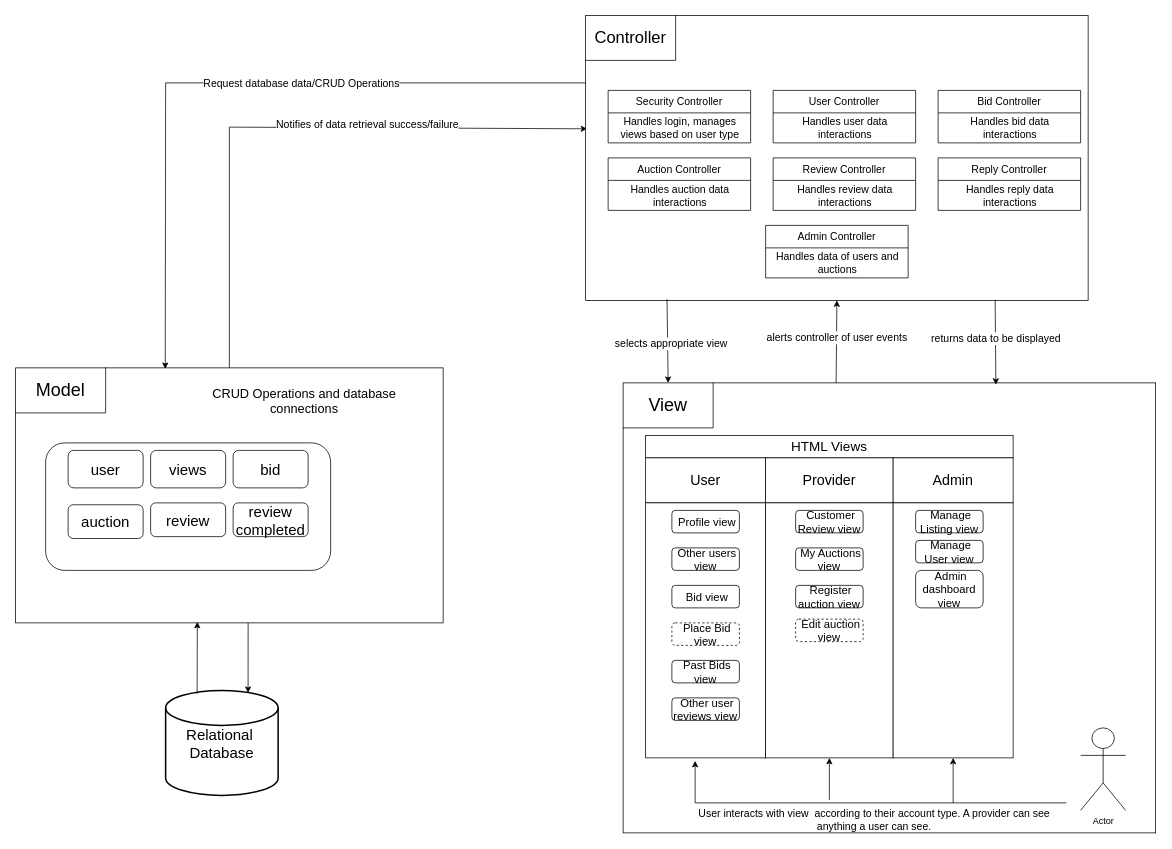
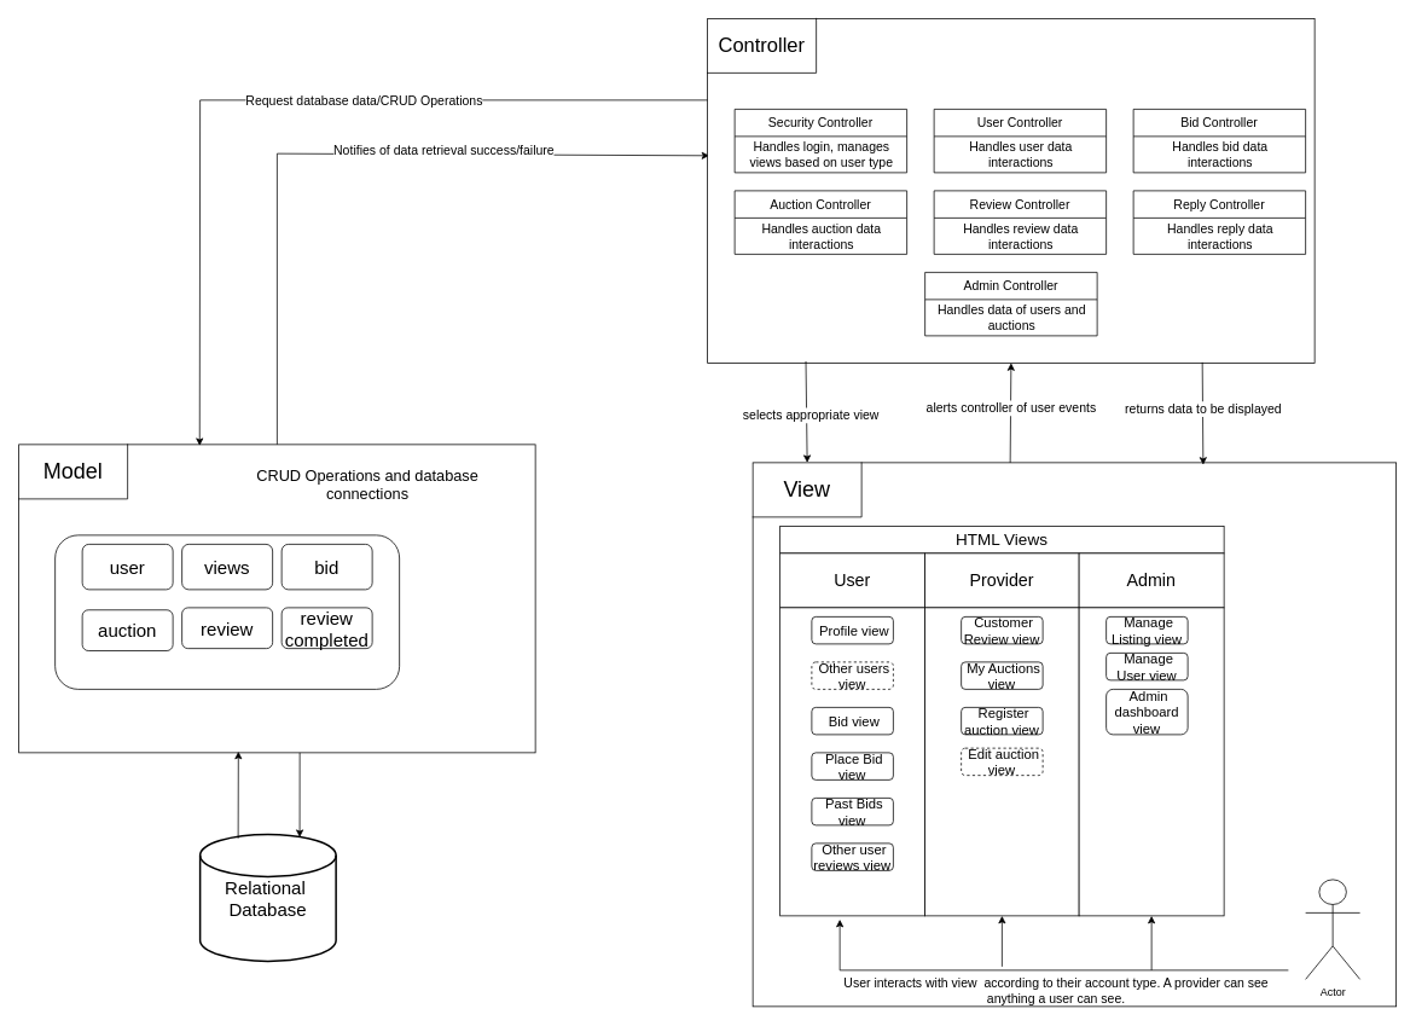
  <mxCell id="0" />
  <mxCell id="1" parent="0" />
  <mxCell id="2" style="edgeStyle=none;rounded=0;orthogonalLoop=1;jettySize=auto;html=1;exitX=0.5;exitY=0;exitDx=0;exitDy=0;entryX=0.003;entryY=0.398;entryDx=0;entryDy=0;entryPerimeter=0;" parent="1" source="4" target="9" edge="1"><mxGeometry relative="1" as="geometry"><mxPoint x="304.667" y="180" as="targetPoint" /><Array as="points"><mxPoint x="305" y="169" /></Array></mxGeometry></mxCell>
  <mxCell id="3" value="&lt;font style=&quot;font-size: 14px;&quot;&gt;Notifies of data retrieval success/failure&lt;/font&gt;" style="edgeLabel;html=1;align=center;verticalAlign=middle;resizable=0;points=[];" parent="2" vertex="1" connectable="0"><mxGeometry x="0.261" y="4" relative="1" as="geometry"><mxPoint x="1" as="offset" /></mxGeometry></mxCell>
  <mxCell id="4" value="" style="rounded=0;whiteSpace=wrap;html=1;" parent="1" vertex="1"><mxGeometry x="20" y="490" width="570" height="340" as="geometry" /></mxCell>
  <mxCell id="5" style="edgeStyle=none;rounded=0;orthogonalLoop=1;jettySize=auto;html=1;entryX=0.35;entryY=0.004;entryDx=0;entryDy=0;entryPerimeter=0;" parent="1" target="4" edge="1"><mxGeometry relative="1" as="geometry"><mxPoint x="220" y="460" as="targetPoint" /><mxPoint x="790" y="110" as="sourcePoint" /><Array as="points"><mxPoint x="220" y="110" /></Array></mxGeometry></mxCell>
  <mxCell id="6" value="&lt;font style=&quot;font-size: 14px;&quot;&gt;Request database data/CRUD Operations&lt;/font&gt;" style="edgeLabel;html=1;align=center;verticalAlign=middle;resizable=0;points=[];" parent="5" vertex="1" connectable="0"><mxGeometry x="0.057" relative="1" as="geometry"><mxPoint x="113" as="offset" /></mxGeometry></mxCell>
  <mxCell id="7" style="edgeStyle=none;rounded=0;orthogonalLoop=1;jettySize=auto;html=1;exitX=0.4;exitY=0.002;exitDx=0;exitDy=0;entryX=0.5;entryY=1;entryDx=0;entryDy=0;exitPerimeter=0;" parent="1" source="10" target="9" edge="1"><mxGeometry relative="1" as="geometry"><mxPoint x="1115" y="509" as="targetPoint" /></mxGeometry></mxCell>
  <mxCell id="8" value="alerts controller of user events" style="edgeLabel;html=1;align=center;verticalAlign=middle;resizable=0;points=[];fontSize=14;" parent="7" vertex="1" connectable="0"><mxGeometry x="0.089" relative="1" as="geometry"><mxPoint y="-1" as="offset" /></mxGeometry></mxCell>
  <mxCell id="9" value="" style="rounded=0;whiteSpace=wrap;html=1;" parent="1" vertex="1"><mxGeometry x="780" y="20" width="670" height="380" as="geometry" /></mxCell>
  <mxCell id="10" value="" style="rounded=0;whiteSpace=wrap;html=1;" parent="1" vertex="1"><mxGeometry x="830" y="510" width="710" height="600" as="geometry" /></mxCell>
  <mxCell id="11" value="" style="shape=partialRectangle;whiteSpace=wrap;html=1;top=0;left=0;fillColor=none;" parent="1" vertex="1"><mxGeometry x="20" y="490" width="120" height="60" as="geometry" /></mxCell>
  <mxCell id="12" value="&lt;font style=&quot;font-size: 24px;&quot;&gt;Model&lt;/font&gt;" style="text;html=1;align=center;verticalAlign=middle;whiteSpace=wrap;rounded=0;" parent="1" vertex="1"><mxGeometry x="20" y="490" width="120" height="60" as="geometry" /></mxCell>
  <mxCell id="13" value="" style="shape=partialRectangle;whiteSpace=wrap;html=1;top=0;left=0;fillColor=none;" parent="1" vertex="1"><mxGeometry x="780" y="20" width="120" height="60" as="geometry" /></mxCell>
  <mxCell id="14" value="&lt;font style=&quot;font-size: 22px;&quot;&gt;Controller&lt;/font&gt;" style="text;html=1;align=center;verticalAlign=middle;whiteSpace=wrap;rounded=0;" parent="1" vertex="1"><mxGeometry x="780" y="20" width="120" height="60" as="geometry" /></mxCell>
  <mxCell id="15" value="" style="shape=partialRectangle;whiteSpace=wrap;html=1;top=0;left=0;fillColor=none;" parent="1" vertex="1"><mxGeometry x="830" y="510" width="120" height="60" as="geometry" /></mxCell>
  <mxCell id="16" value="&lt;font style=&quot;font-size: 24px;&quot;&gt;View&lt;/font&gt;" style="text;html=1;align=center;verticalAlign=middle;whiteSpace=wrap;rounded=0;" parent="1" vertex="1"><mxGeometry x="830" y="510" width="120" height="60" as="geometry" /></mxCell>
  <mxCell id="17" value="" style="rounded=1;whiteSpace=wrap;html=1;" parent="1" vertex="1"><mxGeometry x="60" y="590" width="380" height="170" as="geometry" /></mxCell>
  <mxCell id="18" value="&lt;div style=&quot;font-size: 20px;&quot;&gt;&lt;font style=&quot;font-size: 20px;&quot;&gt;Relational&amp;nbsp;&lt;/font&gt;&lt;/div&gt;&lt;div style=&quot;font-size: 20px;&quot;&gt;&lt;font style=&quot;font-size: 20px;&quot;&gt;Database&lt;/font&gt;&lt;/div&gt;" style="strokeWidth=2;html=1;shape=mxgraph.flowchart.database;whiteSpace=wrap;" parent="1" vertex="1"><mxGeometry x="220" y="920" width="150" height="140" as="geometry" /></mxCell>
  <mxCell id="19" style="edgeStyle=none;rounded=0;orthogonalLoop=1;jettySize=auto;html=1;entryX=0.733;entryY=0.024;entryDx=0;entryDy=0;entryPerimeter=0;" parent="1" target="18" edge="1"><mxGeometry relative="1" as="geometry"><mxPoint x="330" y="830" as="sourcePoint" /></mxGeometry></mxCell>
  <mxCell id="20" style="edgeStyle=none;rounded=0;orthogonalLoop=1;jettySize=auto;html=1;exitX=0.28;exitY=0.033;exitDx=0;exitDy=0;exitPerimeter=0;entryX=0.425;entryY=0.996;entryDx=0;entryDy=0;entryPerimeter=0;" parent="1" source="18" target="4" edge="1"><mxGeometry relative="1" as="geometry" /></mxCell>
  <mxCell id="21" style="edgeStyle=none;rounded=0;orthogonalLoop=1;jettySize=auto;html=1;exitX=0.162;exitY=0.995;exitDx=0;exitDy=0;entryX=0.5;entryY=0;entryDx=0;entryDy=0;exitPerimeter=0;" parent="1" source="9" target="16" edge="1"><mxGeometry relative="1" as="geometry"><mxPoint x="921" y="410" as="targetPoint" /></mxGeometry></mxCell>
  <mxCell id="22" value="selects appropriate view" style="edgeLabel;html=1;align=center;verticalAlign=middle;resizable=0;points=[];fontSize=14;" parent="21" vertex="1" connectable="0"><mxGeometry x="0.059" y="4" relative="1" as="geometry"><mxPoint as="offset" /></mxGeometry></mxCell>
  <mxCell id="23" style="edgeStyle=none;rounded=0;orthogonalLoop=1;jettySize=auto;html=1;entryX=0.7;entryY=0.004;entryDx=0;entryDy=0;entryPerimeter=0;exitX=0.815;exitY=0.998;exitDx=0;exitDy=0;exitPerimeter=0;" parent="1" source="9" target="10" edge="1"><mxGeometry relative="1" as="geometry"><mxPoint x="1325" y="510" as="sourcePoint" /></mxGeometry></mxCell>
  <mxCell id="24" value="returns data to be displayed" style="edgeLabel;html=1;align=center;verticalAlign=middle;resizable=0;points=[];fontSize=14;" parent="23" vertex="1" connectable="0"><mxGeometry x="-0.107" relative="1" as="geometry"><mxPoint as="offset" /></mxGeometry></mxCell>
  <mxCell id="25" value="&lt;font style=&quot;font-size: 18px;&quot;&gt;HTML Views&lt;/font&gt;" style="rounded=0;whiteSpace=wrap;html=1;" parent="1" vertex="1"><mxGeometry x="860" y="580" width="490" height="30" as="geometry" /></mxCell>
  <mxCell id="26" value="&lt;font style=&quot;font-size: 19px;&quot;&gt;User&lt;/font&gt;" style="rounded=0;whiteSpace=wrap;html=1;" parent="1" vertex="1"><mxGeometry x="860" y="610" width="160" height="60" as="geometry" /></mxCell>
  <mxCell id="27" value="&lt;font style=&quot;font-size: 19px;&quot;&gt;Provider&lt;/font&gt;" style="rounded=0;whiteSpace=wrap;html=1;" parent="1" vertex="1"><mxGeometry x="1020" y="610" width="170" height="60" as="geometry" /></mxCell>
  <mxCell id="28" value="&lt;font style=&quot;font-size: 19px;&quot;&gt;Admin&lt;/font&gt;" style="rounded=0;whiteSpace=wrap;html=1;" parent="1" vertex="1"><mxGeometry x="1190" y="610" width="160" height="60" as="geometry" /></mxCell>
  <mxCell id="29" value="" style="rounded=0;whiteSpace=wrap;html=1;" parent="1" vertex="1"><mxGeometry x="860" y="670" width="160" height="340" as="geometry" /></mxCell>
  <mxCell id="30" value="" style="rounded=0;whiteSpace=wrap;html=1;" parent="1" vertex="1"><mxGeometry x="1020" y="670" width="170" height="340" as="geometry" /></mxCell>
  <mxCell id="31" value="" style="rounded=0;whiteSpace=wrap;html=1;" parent="1" vertex="1"><mxGeometry x="1190" y="670" width="160" height="340" as="geometry" /></mxCell>
  <mxCell id="32" value="&lt;div&gt;&lt;font style=&quot;font-size: 15px;&quot;&gt;&amp;nbsp;Bid view&lt;/font&gt;&lt;/div&gt;" style="rounded=1;whiteSpace=wrap;html=1;" parent="1" vertex="1"><mxGeometry x="895" y="780" width="90" height="30" as="geometry" /></mxCell>
  <mxCell id="33" value="&lt;font style=&quot;font-size: 15px;&quot;&gt;&amp;nbsp;Profile view&lt;/font&gt;" style="rounded=1;whiteSpace=wrap;html=1;" parent="1" vertex="1"><mxGeometry x="895" y="680" width="90" height="30" as="geometry" /></mxCell>
  <mxCell id="34" value="&lt;font style=&quot;font-size: 15px;&quot;&gt;&amp;nbsp;Past Bids view&lt;/font&gt;" style="rounded=1;whiteSpace=wrap;html=1;" parent="1" vertex="1"><mxGeometry x="895" y="880" width="90" height="30" as="geometry" /></mxCell>
- <mxCell id="35" value="&lt;font style=&quot;font-size: 15px;&quot;&gt;&amp;nbsp;Other users view&lt;/font&gt;" style="rounded=1;whiteSpace=wrap;html=1;" parent="1" vertex="1"><mxGeometry x="895" y="730" width="90" height="30" as="geometry" /></mxCell>
+ <mxCell id="35" value="&lt;font style=&quot;font-size: 15px;&quot;&gt;&amp;nbsp;Other users view&lt;/font&gt;" style="rounded=1;whiteSpace=wrap;html=1;dashed=1;" parent="1" vertex="1"><mxGeometry x="895" y="730" width="90" height="30" as="geometry" /></mxCell>
  <mxCell id="36" value="&lt;font style=&quot;font-size: 15px;&quot;&gt;&amp;nbsp;Other user reviews view&lt;/font&gt;" style="rounded=1;whiteSpace=wrap;html=1;" parent="1" vertex="1"><mxGeometry x="895" y="930" width="90" height="30" as="geometry" /></mxCell>
- <mxCell id="37" value="&lt;font style=&quot;font-size: 15px;&quot;&gt;&amp;nbsp;Place Bid view&lt;/font&gt;" style="rounded=1;whiteSpace=wrap;html=1;dashed=1;" parent="1" vertex="1"><mxGeometry x="895" y="830" width="90" height="30" as="geometry" /></mxCell>
+ <mxCell id="37" value="&lt;font style=&quot;font-size: 15px;&quot;&gt;&amp;nbsp;Place Bid view&lt;/font&gt;" style="rounded=1;whiteSpace=wrap;html=1;" parent="1" vertex="1"><mxGeometry x="895" y="830" width="90" height="30" as="geometry" /></mxCell>
  <mxCell id="38" value="&lt;font style=&quot;font-size: 15px;&quot;&gt;&amp;nbsp;Customer Review view&lt;/font&gt;" style="rounded=1;whiteSpace=wrap;html=1;" parent="1" vertex="1"><mxGeometry x="1060" y="680" width="90" height="30" as="geometry" /></mxCell>
  <mxCell id="39" value="&lt;font style=&quot;font-size: 15px;&quot;&gt;&amp;nbsp;My Auctions view&lt;/font&gt;" style="rounded=1;whiteSpace=wrap;html=1;" parent="1" vertex="1"><mxGeometry x="1060" y="730" width="90" height="30" as="geometry" /></mxCell>
  <mxCell id="40" value="&lt;font style=&quot;font-size: 15px;&quot;&gt;&amp;nbsp;Register auction view&lt;/font&gt;" style="rounded=1;whiteSpace=wrap;html=1;" parent="1" vertex="1"><mxGeometry x="1060" y="780" width="90" height="30" as="geometry" /></mxCell>
  <mxCell id="41" value="&lt;font style=&quot;font-size: 15px;&quot;&gt;&amp;nbsp;Edit auction view&lt;/font&gt;" style="rounded=1;whiteSpace=wrap;html=1;dashed=1;" parent="1" vertex="1"><mxGeometry x="1060" y="825" width="90" height="30" as="geometry" /></mxCell>
  <mxCell id="42" value="&lt;font style=&quot;font-size: 15px;&quot;&gt;&amp;nbsp;Manage Listing view&lt;/font&gt;" style="rounded=1;whiteSpace=wrap;html=1;" parent="1" vertex="1"><mxGeometry x="1220" y="680" width="90" height="30" as="geometry" /></mxCell>
  <mxCell id="43" value="&lt;font style=&quot;font-size: 15px;&quot;&gt;&amp;nbsp;Manage User view&lt;/font&gt;" style="rounded=1;whiteSpace=wrap;html=1;" parent="1" vertex="1"><mxGeometry x="1220" y="720" width="90" height="30" as="geometry" /></mxCell>
  <mxCell id="44" value="&lt;font style=&quot;font-size: 15px;&quot;&gt;&amp;nbsp;Admin dashboard view&lt;/font&gt;" style="rounded=1;whiteSpace=wrap;html=1;" parent="1" vertex="1"><mxGeometry x="1220" y="760" width="90" height="50" as="geometry" /></mxCell>
  <mxCell id="45" value="&lt;font style=&quot;font-size: 20px;&quot;&gt;user&lt;/font&gt;" style="rounded=1;whiteSpace=wrap;html=1;" parent="1" vertex="1"><mxGeometry x="90" y="600" width="100" height="50" as="geometry" /></mxCell>
  <mxCell id="46" value="&lt;div&gt;&lt;font style=&quot;font-size: 20px;&quot;&gt;views&lt;/font&gt;&lt;/div&gt;" style="rounded=1;whiteSpace=wrap;html=1;" parent="1" vertex="1"><mxGeometry x="200" y="600" width="100" height="50" as="geometry" /></mxCell>
  <mxCell id="47" value="&lt;font style=&quot;font-size: 20px;&quot;&gt;bid&lt;/font&gt;" style="rounded=1;whiteSpace=wrap;html=1;" parent="1" vertex="1"><mxGeometry x="310" y="600" width="100" height="50" as="geometry" /></mxCell>
  <mxCell id="48" value="&lt;font style=&quot;font-size: 20px;&quot;&gt;auction&lt;/font&gt;" style="rounded=1;whiteSpace=wrap;html=1;" parent="1" vertex="1"><mxGeometry x="90" y="672.5" width="100" height="45" as="geometry" /></mxCell>
  <mxCell id="49" value="&lt;font style=&quot;font-size: 20px;&quot;&gt;review&lt;/font&gt;" style="rounded=1;whiteSpace=wrap;html=1;" parent="1" vertex="1"><mxGeometry x="200" y="670" width="100" height="45" as="geometry" /></mxCell>
  <mxCell id="50" value="&lt;font style=&quot;font-size: 17px;&quot;&gt;CRUD Operations and database connections&lt;/font&gt;" style="text;html=1;align=center;verticalAlign=middle;whiteSpace=wrap;rounded=0;" parent="1" vertex="1"><mxGeometry x="270" y="520" width="270" height="30" as="geometry" /></mxCell>
  <mxCell id="51" value="Security Controller" style="swimlane;fontStyle=0;childLayout=stackLayout;horizontal=1;startSize=30;horizontalStack=0;resizeParent=1;resizeParentMax=0;resizeLast=0;collapsible=1;marginBottom=0;whiteSpace=wrap;html=1;fontSize=14;" parent="1" vertex="1"><mxGeometry x="810" y="120" width="190" height="70" as="geometry" /></mxCell>
  <mxCell id="52" value="&lt;div style=&quot;font-size: 14px;&quot; align=&quot;center&quot;&gt;Handles login, manages views based on user type&lt;br style=&quot;font-size: 14px;&quot;&gt;&lt;/div&gt;" style="text;strokeColor=none;fillColor=none;align=left;verticalAlign=middle;spacingLeft=4;spacingRight=4;overflow=hidden;points=[[0,0.5],[1,0.5]];portConstraint=eastwest;rotatable=0;whiteSpace=wrap;html=1;fontSize=14;" parent="51" vertex="1"><mxGeometry y="30" width="190" height="40" as="geometry" /></mxCell>
  <mxCell id="53" value="User Controller" style="swimlane;fontStyle=0;childLayout=stackLayout;horizontal=1;startSize=30;horizontalStack=0;resizeParent=1;resizeParentMax=0;resizeLast=0;collapsible=1;marginBottom=0;whiteSpace=wrap;html=1;fontSize=14;" parent="1" vertex="1"><mxGeometry x="1030" y="120" width="190" height="70" as="geometry" /></mxCell>
  <mxCell id="54" value="&lt;div style=&quot;font-size: 14px;&quot; align=&quot;center&quot;&gt;Handles user data interactions&lt;br style=&quot;font-size: 14px;&quot;&gt;&lt;/div&gt;" style="text;strokeColor=none;fillColor=none;align=left;verticalAlign=middle;spacingLeft=4;spacingRight=4;overflow=hidden;points=[[0,0.5],[1,0.5]];portConstraint=eastwest;rotatable=0;whiteSpace=wrap;html=1;fontSize=14;" parent="53" vertex="1"><mxGeometry y="30" width="190" height="40" as="geometry" /></mxCell>
  <mxCell id="55" value="&lt;div&gt;Auction Controller&lt;/div&gt;" style="swimlane;fontStyle=0;childLayout=stackLayout;horizontal=1;startSize=30;horizontalStack=0;resizeParent=1;resizeParentMax=0;resizeLast=0;collapsible=1;marginBottom=0;whiteSpace=wrap;html=1;fontSize=14;" parent="1" vertex="1"><mxGeometry x="810" y="210" width="190" height="70" as="geometry" /></mxCell>
  <mxCell id="56" value="&lt;div style=&quot;font-size: 14px;&quot; align=&quot;center&quot;&gt;Handles auction data interactions&lt;br style=&quot;font-size: 14px;&quot;&gt;&lt;/div&gt;" style="text;strokeColor=none;fillColor=none;align=left;verticalAlign=middle;spacingLeft=4;spacingRight=4;overflow=hidden;points=[[0,0.5],[1,0.5]];portConstraint=eastwest;rotatable=0;whiteSpace=wrap;html=1;fontSize=14;" parent="55" vertex="1"><mxGeometry y="30" width="190" height="40" as="geometry" /></mxCell>
  <mxCell id="57" value="Bid Controller" style="swimlane;fontStyle=0;childLayout=stackLayout;horizontal=1;startSize=30;horizontalStack=0;resizeParent=1;resizeParentMax=0;resizeLast=0;collapsible=1;marginBottom=0;whiteSpace=wrap;html=1;fontSize=14;" parent="1" vertex="1"><mxGeometry x="1250" y="120" width="190" height="70" as="geometry" /></mxCell>
  <mxCell id="58" value="&lt;div style=&quot;font-size: 14px;&quot; align=&quot;center&quot;&gt;Handles bid data interactions&lt;br style=&quot;font-size: 14px;&quot;&gt;&lt;/div&gt;" style="text;strokeColor=none;fillColor=none;align=left;verticalAlign=middle;spacingLeft=4;spacingRight=4;overflow=hidden;points=[[0,0.5],[1,0.5]];portConstraint=eastwest;rotatable=0;whiteSpace=wrap;html=1;fontSize=14;" parent="57" vertex="1"><mxGeometry y="30" width="190" height="40" as="geometry" /></mxCell>
  <mxCell id="59" value="Review Controller" style="swimlane;fontStyle=0;childLayout=stackLayout;horizontal=1;startSize=30;horizontalStack=0;resizeParent=1;resizeParentMax=0;resizeLast=0;collapsible=1;marginBottom=0;whiteSpace=wrap;html=1;fontSize=14;" parent="1" vertex="1"><mxGeometry x="1030" y="210" width="190" height="70" as="geometry" /></mxCell>
  <mxCell id="60" value="&lt;div style=&quot;font-size: 14px;&quot; align=&quot;center&quot;&gt;Handles review data interactions&lt;br style=&quot;font-size: 14px;&quot;&gt;&lt;/div&gt;" style="text;strokeColor=none;fillColor=none;align=left;verticalAlign=middle;spacingLeft=4;spacingRight=4;overflow=hidden;points=[[0,0.5],[1,0.5]];portConstraint=eastwest;rotatable=0;whiteSpace=wrap;html=1;fontSize=14;" parent="59" vertex="1"><mxGeometry y="30" width="190" height="40" as="geometry" /></mxCell>
  <mxCell id="61" style="edgeStyle=none;rounded=0;orthogonalLoop=1;jettySize=auto;html=1;" parent="1" edge="1"><mxGeometry relative="1" as="geometry"><mxPoint x="926" y="1014" as="targetPoint" /><mxPoint x="1421" y="1070" as="sourcePoint" /><Array as="points"><mxPoint x="926" y="1070" /></Array></mxGeometry></mxCell>
  <mxCell id="62" value="Actor" style="shape=umlActor;verticalLabelPosition=bottom;verticalAlign=top;html=1;outlineConnect=0;" parent="1" vertex="1"><mxGeometry x="1440" y="970" width="60" height="110" as="geometry" /></mxCell>
  <mxCell id="63" value="" style="endArrow=classic;html=1;rounded=0;entryX=0.5;entryY=1;entryDx=0;entryDy=0;" parent="1" target="30" edge="1"><mxGeometry width="50" height="50" relative="1" as="geometry"><mxPoint x="1105" y="1066" as="sourcePoint" /><mxPoint x="1100" y="850" as="targetPoint" /></mxGeometry></mxCell>
  <mxCell id="64" value="" style="endArrow=classic;html=1;rounded=0;entryX=0.5;entryY=1;entryDx=0;entryDy=0;" parent="1" target="31" edge="1"><mxGeometry width="50" height="50" relative="1" as="geometry"><mxPoint x="1270" y="1070" as="sourcePoint" /><mxPoint x="1100" y="810" as="targetPoint" /></mxGeometry></mxCell>
  <mxCell id="65" value="&lt;font style=&quot;font-size: 14px;&quot;&gt;User interacts with view&amp;nbsp; according to their account type. A provider can see anything a user can see.&lt;br&gt;&lt;/font&gt;" style="text;html=1;align=center;verticalAlign=middle;whiteSpace=wrap;rounded=0;" parent="1" vertex="1"><mxGeometry x="920" y="1077" width="490" height="30" as="geometry" /></mxCell>
  <mxCell id="66" value="Reply Controller" style="swimlane;fontStyle=0;childLayout=stackLayout;horizontal=1;startSize=30;horizontalStack=0;resizeParent=1;resizeParentMax=0;resizeLast=0;collapsible=1;marginBottom=0;whiteSpace=wrap;html=1;fontSize=14;" vertex="1" parent="1"><mxGeometry x="1250" y="210" width="190" height="70" as="geometry" /></mxCell>
  <mxCell id="67" value="&lt;div style=&quot;font-size: 14px;&quot; align=&quot;center&quot;&gt;Handles reply data interactions&lt;br style=&quot;font-size: 14px;&quot;&gt;&lt;/div&gt;" style="text;strokeColor=none;fillColor=none;align=left;verticalAlign=middle;spacingLeft=4;spacingRight=4;overflow=hidden;points=[[0,0.5],[1,0.5]];portConstraint=eastwest;rotatable=0;whiteSpace=wrap;html=1;fontSize=14;" vertex="1" parent="66"><mxGeometry y="30" width="190" height="40" as="geometry" /></mxCell>
  <mxCell id="68" value="&lt;font style=&quot;font-size: 20px;&quot;&gt;review completed&lt;br&gt;&lt;/font&gt;" style="rounded=1;whiteSpace=wrap;html=1;" vertex="1" parent="1"><mxGeometry x="310" y="670" width="100" height="45" as="geometry" /></mxCell>
  <mxCell id="69" value="Admin Controller" style="swimlane;fontStyle=0;childLayout=stackLayout;horizontal=1;startSize=30;horizontalStack=0;resizeParent=1;resizeParentMax=0;resizeLast=0;collapsible=1;marginBottom=0;whiteSpace=wrap;html=1;fontSize=14;" vertex="1" parent="1"><mxGeometry x="1020" y="300" width="190" height="70" as="geometry" /></mxCell>
  <mxCell id="70" value="&lt;div style=&quot;font-size: 14px;&quot; align=&quot;center&quot;&gt;Handles data of users and auctions&lt;br style=&quot;font-size: 14px;&quot;&gt;&lt;/div&gt;" style="text;strokeColor=none;fillColor=none;align=left;verticalAlign=middle;spacingLeft=4;spacingRight=4;overflow=hidden;points=[[0,0.5],[1,0.5]];portConstraint=eastwest;rotatable=0;whiteSpace=wrap;html=1;fontSize=14;" vertex="1" parent="69"><mxGeometry y="30" width="190" height="40" as="geometry" /></mxCell>
